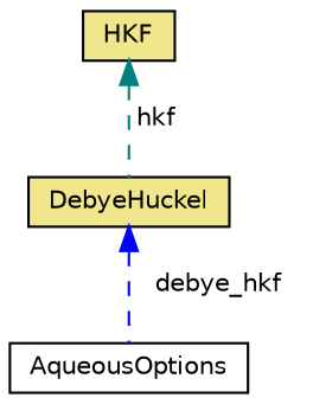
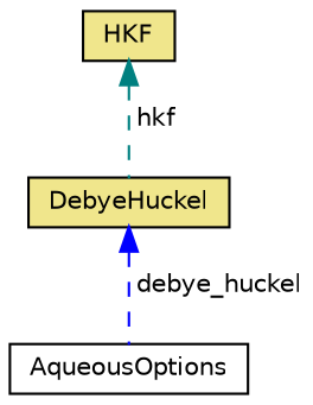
  digraph {
    node [color=black fillcolor=khaki fontname=Helvetica fontsize=10 shape=record style=filled]
    edge [dir=back fontname=Helvetica fontsize=10 labelfontname=Helvetica labelfontsize=10 style=dashed]
    n1 [fillcolor=white fontcolor=black height=0.2 label=AqueousOptions width=0.4]
    n2 [height=0.2 label=HKF width=0.4]
    n3 [height=0.2 label=DebyeHuckel width=0.4]
    n2 -> n3 [color=teal label=" hkf"]
-   n3 -> n1 [color=blue label=" debye_hkf"]
+   n3 -> n1 [color=blue label=" debye_huckel"]
  }
